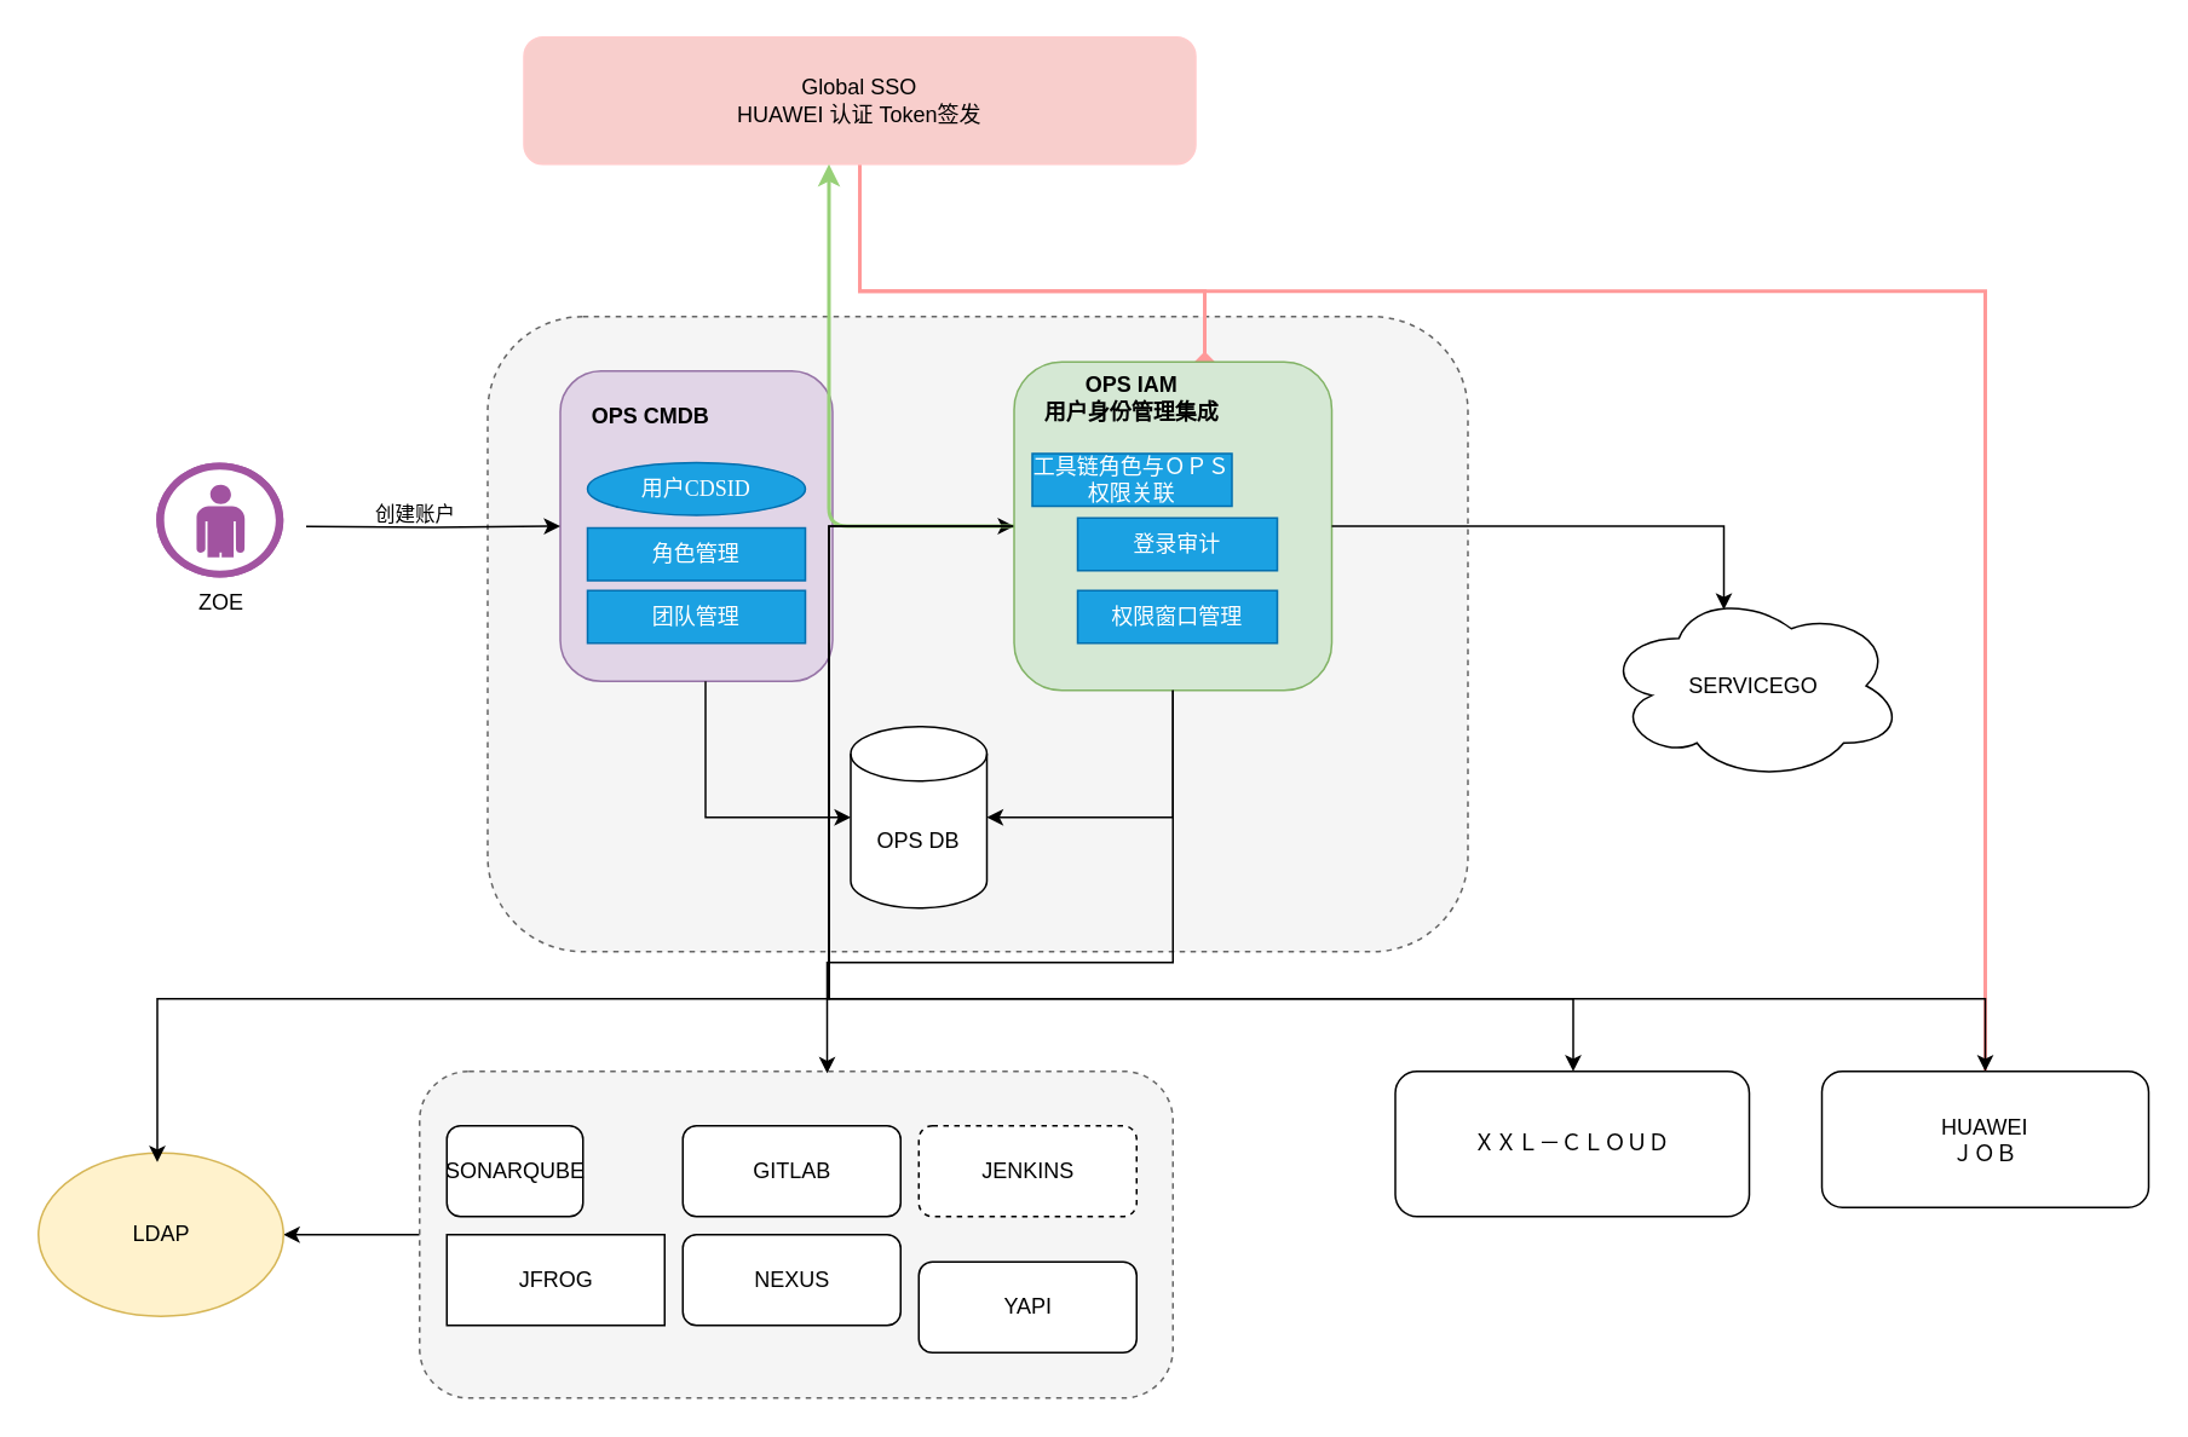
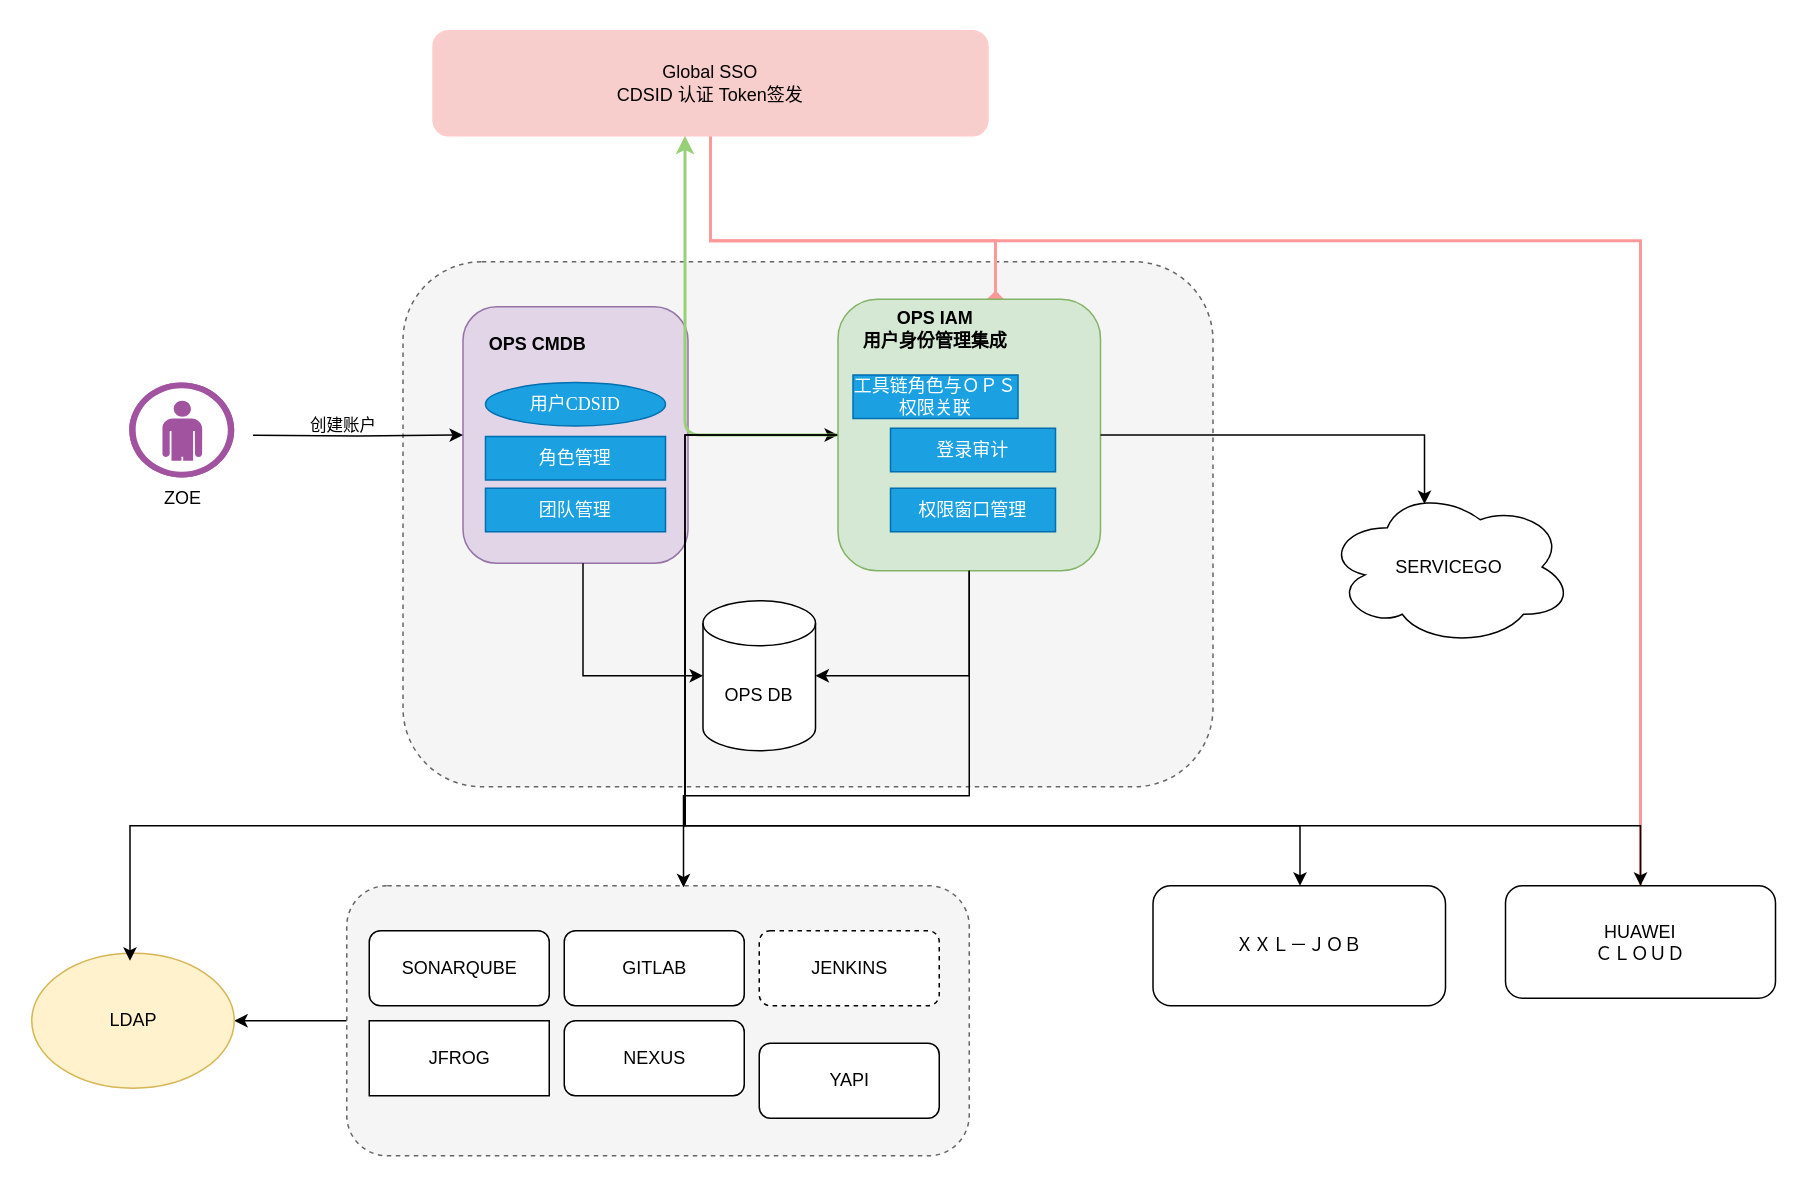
  <mxCell id="0" />
  <mxCell id="1" parent="0" />
  <mxCell id="2" value="" style="rounded=1;whiteSpace=wrap;html=1;dashed=1;fillColor=#f5f5f5;fontColor=#333333;strokeColor=#666666;" parent="1" vertex="1"><mxGeometry x="268" y="174" width="540" height="350" as="geometry" /></mxCell>
  <mxCell id="3" style="edgeStyle=orthogonalEdgeStyle;rounded=0;orthogonalLoop=1;jettySize=auto;html=1;" edge="1" parent="1" source="4" target="27"><mxGeometry relative="1" as="geometry" /></mxCell>
  <mxCell id="4" value="" style="rounded=1;whiteSpace=wrap;html=1;dashed=1;fillColor=#f5f5f5;fontColor=#333333;strokeColor=#666666;" parent="1" vertex="1"><mxGeometry x="230.5" y="590" width="415" height="180" as="geometry" /></mxCell>
  <mxCell id="5" value="GITLAB" style="rounded=1;whiteSpace=wrap;html=1;" parent="1" vertex="1"><mxGeometry x="375.5" y="620" width="120" height="50" as="geometry" /></mxCell>
  <mxCell id="6" style="edgeStyle=orthogonalEdgeStyle;rounded=0;orthogonalLoop=1;jettySize=auto;html=1;entryX=0.75;entryY=0;entryDx=0;entryDy=0;strokeColor=#FF9999;strokeWidth=2;endArrow=diamond;" parent="1" source="8" target="32" edge="1"><mxGeometry relative="1" as="geometry"><Array as="points"><mxPoint x="473" y="160" /><mxPoint x="663" y="160" /></Array></mxGeometry></mxCell>
  <mxCell id="7" style="edgeStyle=orthogonalEdgeStyle;rounded=0;orthogonalLoop=1;jettySize=auto;html=1;entryX=0.5;entryY=0;entryDx=0;entryDy=0;strokeColor=#FF9999;strokeWidth=2;endArrow=none;" edge="1" parent="1" source="8" target="20"><mxGeometry relative="1" as="geometry"><Array as="points"><mxPoint x="473" y="160" /><mxPoint x="1093" y="160" /></Array></mxGeometry></mxCell>
- <mxCell id="8" value="Global SSO&lt;br&gt;HUAWEI 认证 Token签发" style="rounded=1;whiteSpace=wrap;html=1;fillColor=#F8CECC;strokeColor=#FFCCCC;" parent="1" vertex="1"><mxGeometry x="288" y="20" width="370" height="70" as="geometry" /></mxCell>
+ <mxCell id="8" value="Global SSO&lt;br&gt;CDSID 认证 Token签发" style="rounded=1;whiteSpace=wrap;html=1;fillColor=#F8CECC;strokeColor=#FFCCCC;" parent="1" vertex="1"><mxGeometry x="288" y="20" width="370" height="70" as="geometry" /></mxCell>
  <mxCell id="9" style="edgeStyle=orthogonalEdgeStyle;rounded=0;orthogonalLoop=1;jettySize=auto;html=1;" parent="1" source="10" target="14" edge="1"><mxGeometry relative="1" as="geometry" /></mxCell>
  <mxCell id="10" value="" style="rounded=1;whiteSpace=wrap;html=1;fillColor=#e1d5e7;strokeColor=#9673a6;" parent="1" vertex="1"><mxGeometry x="308" y="204" width="150" height="171" as="geometry" /></mxCell>
  <mxCell id="11" style="edgeStyle=orthogonalEdgeStyle;rounded=1;orthogonalLoop=1;jettySize=auto;html=1;strokeColor=#97D077;jumpStyle=line;strokeWidth=2;" parent="1" source="14" target="8" edge="1"><mxGeometry relative="1" as="geometry"><Array as="points"><mxPoint x="456" y="100" /><mxPoint x="456" y="100" /></Array></mxGeometry></mxCell>
  <mxCell id="12" style="edgeStyle=orthogonalEdgeStyle;rounded=0;orthogonalLoop=1;jettySize=auto;html=1;" edge="1" parent="1" source="14" target="37"><mxGeometry relative="1" as="geometry"><Array as="points"><mxPoint x="456" y="550" /><mxPoint x="866" y="550" /></Array></mxGeometry></mxCell>
  <mxCell id="13" style="edgeStyle=orthogonalEdgeStyle;rounded=0;orthogonalLoop=1;jettySize=auto;html=1;" edge="1" parent="1" source="14" target="20"><mxGeometry relative="1" as="geometry"><Array as="points"><mxPoint x="456" y="550" /><mxPoint x="1093" y="550" /></Array></mxGeometry></mxCell>
  <mxCell id="14" value="" style="rounded=1;whiteSpace=wrap;html=1;fillColor=#d5e8d4;strokeColor=#82b366;gradientColor=none;" parent="1" vertex="1"><mxGeometry x="558" y="199" width="175" height="181" as="geometry" /></mxCell>
  <mxCell id="15" value="NEXUS" style="rounded=1;whiteSpace=wrap;html=1;" parent="1" vertex="1"><mxGeometry x="375.5" y="680" width="120" height="50" as="geometry" /></mxCell>
  <mxCell id="16" value="JFROG" style="whiteSpace=wrap;html=1;rounded=0;" parent="1" vertex="1"><mxGeometry x="245.5" y="680" width="120" height="50" as="geometry" /></mxCell>
  <mxCell id="17" value="JENKINS" style="rounded=1;whiteSpace=wrap;html=1;dashed=1;" parent="1" vertex="1"><mxGeometry x="505.5" y="620" width="120" height="50" as="geometry" /></mxCell>
- <mxCell id="18" value="SONARQUBE" style="rounded=1;whiteSpace=wrap;html=1;" parent="1" vertex="1"><mxGeometry x="245.5" y="620" width="75" height="50" as="geometry" /></mxCell>
+ <mxCell id="18" value="SONARQUBE" style="rounded=1;whiteSpace=wrap;html=1;" parent="1" vertex="1"><mxGeometry x="245.5" y="620" width="120" height="50" as="geometry" /></mxCell>
  <mxCell id="19" value="YAPI" style="rounded=1;whiteSpace=wrap;html=1;" parent="1" vertex="1"><mxGeometry x="505.5" y="695" width="120" height="50" as="geometry" /></mxCell>
- <mxCell id="20" value="HUAWEI&lt;br&gt;ＪＯＢ" style="rounded=1;whiteSpace=wrap;html=1;" parent="1" vertex="1"><mxGeometry x="1003" y="590" width="180" height="75" as="geometry" /></mxCell>
+ <mxCell id="20" value="HUAWEI&lt;br&gt;ＣＬＯＵＤ" style="rounded=1;whiteSpace=wrap;html=1;" parent="1" vertex="1"><mxGeometry x="1003" y="590" width="180" height="75" as="geometry" /></mxCell>
  <mxCell id="21" style="edgeStyle=orthogonalEdgeStyle;rounded=0;orthogonalLoop=1;jettySize=auto;html=1;" parent="1" target="10" edge="1"><mxGeometry relative="1" as="geometry"><mxPoint x="168" y="289.6" as="sourcePoint" /></mxGeometry></mxCell>
  <mxCell id="22" value="创建账户" style="edgeLabel;html=1;align=center;verticalAlign=middle;resizable=0;points=[];" parent="21" vertex="1" connectable="0"><mxGeometry x="-0.151" y="-1" relative="1" as="geometry"><mxPoint y="-9" as="offset" /></mxGeometry></mxCell>
  <mxCell id="23" value="ZOE" style="verticalLabelPosition=bottom;sketch=0;html=1;fillColor=#A153A0;strokeColor=#ffffff;verticalAlign=top;align=center;points=[[0,0.5,0],[0.125,0.25,0],[0.25,0,0],[0.5,0,0],[0.75,0,0],[0.875,0.25,0],[1,0.5,0],[0.875,0.75,0],[0.75,1,0],[0.5,1,0],[0.125,0.75,0]];pointerEvents=1;shape=mxgraph.cisco_safe.compositeIcon;bgIcon=ellipse;resIcon=mxgraph.cisco_safe.design.user;" parent="1" vertex="1"><mxGeometry x="85.5" y="254.5" width="70" height="63.25" as="geometry" /></mxCell>
  <mxCell id="24" value="OPS DB" style="shape=cylinder3;whiteSpace=wrap;html=1;boundedLbl=1;backgroundOutline=1;size=15;" parent="1" vertex="1"><mxGeometry x="468" y="400" width="75" height="100" as="geometry" /></mxCell>
  <mxCell id="25" style="edgeStyle=orthogonalEdgeStyle;rounded=0;orthogonalLoop=1;jettySize=auto;html=1;entryX=0;entryY=0.5;entryDx=0;entryDy=0;entryPerimeter=0;" parent="1" source="10" target="24" edge="1"><mxGeometry relative="1" as="geometry"><Array as="points"><mxPoint x="388" y="450" /></Array></mxGeometry></mxCell>
  <mxCell id="26" style="edgeStyle=orthogonalEdgeStyle;rounded=0;orthogonalLoop=1;jettySize=auto;html=1;entryX=1;entryY=0.5;entryDx=0;entryDy=0;entryPerimeter=0;" parent="1" source="14" target="24" edge="1"><mxGeometry relative="1" as="geometry"><Array as="points"><mxPoint x="646" y="450" /></Array></mxGeometry></mxCell>
  <mxCell id="27" value="LDAP" style="ellipse;whiteSpace=wrap;html=1;fillColor=#fff2cc;strokeColor=#d6b656;" parent="1" vertex="1"><mxGeometry x="20.5" y="635" width="135" height="90" as="geometry" /></mxCell>
  <mxCell id="28" value="&lt;b&gt;OPS CMDB&lt;/b&gt;" style="text;html=1;strokeColor=none;fillColor=none;align=center;verticalAlign=middle;whiteSpace=wrap;rounded=0;" parent="1" vertex="1"><mxGeometry x="308" y="214" width="100" height="30" as="geometry" /></mxCell>
  <mxCell id="29" value="&lt;div style=&quot;&quot;&gt;&lt;span style=&quot;font-family: Garamond; background-color: initial;&quot;&gt;用户CDSID&lt;/span&gt;&lt;/div&gt;" style="ellipse;whiteSpace=wrap;html=1;fillColor=#1ba1e2;fontColor=#ffffff;strokeColor=#006EAF;align=center;" parent="1" vertex="1"><mxGeometry x="323" y="254.5" width="120" height="29" as="geometry" /></mxCell>
  <mxCell id="30" value="角色管理" style="rounded=0;whiteSpace=wrap;html=1;fillColor=#1ba1e2;fontColor=#ffffff;strokeColor=#006EAF;" parent="1" vertex="1"><mxGeometry x="323" y="290.5" width="120" height="29" as="geometry" /></mxCell>
  <mxCell id="31" value="团队管理" style="rounded=0;whiteSpace=wrap;html=1;fillColor=#1ba1e2;fontColor=#ffffff;strokeColor=#006EAF;" parent="1" vertex="1"><mxGeometry x="323" y="325" width="120" height="29" as="geometry" /></mxCell>
  <mxCell id="32" value="&lt;b&gt;OPS IAM&lt;br style=&quot;border-color: var(--border-color);&quot;&gt;用户身份管理集成&lt;/b&gt;" style="text;html=1;strokeColor=none;fillColor=none;align=center;verticalAlign=middle;whiteSpace=wrap;rounded=0;" parent="1" vertex="1"><mxGeometry x="543" y="204" width="160" height="30" as="geometry" /></mxCell>
  <mxCell id="33" value="&lt;div style=&quot;&quot;&gt;&lt;font face=&quot;Garamond&quot;&gt;工具链角色与ＯＰＳ权限关联&lt;/font&gt;&lt;/div&gt;" style="rounded=0;whiteSpace=wrap;html=1;fillColor=#1ba1e2;fontColor=#ffffff;strokeColor=#006EAF;align=center;" parent="1" vertex="1"><mxGeometry x="568" y="249.5" width="110" height="29" as="geometry" /></mxCell>
  <mxCell id="34" value="&lt;div style=&quot;&quot;&gt;&lt;font face=&quot;Garamond&quot;&gt;登录审计&lt;/font&gt;&lt;/div&gt;" style="rounded=0;whiteSpace=wrap;html=1;fillColor=#1ba1e2;fontColor=#ffffff;strokeColor=#006EAF;align=center;" parent="1" vertex="1"><mxGeometry x="593" y="285" width="110" height="29" as="geometry" /></mxCell>
  <mxCell id="35" style="edgeStyle=orthogonalEdgeStyle;rounded=0;orthogonalLoop=1;jettySize=auto;html=1;" edge="1" parent="1"><mxGeometry relative="1" as="geometry"><mxPoint x="456" y="354" as="sourcePoint" /><mxPoint x="86" y="640" as="targetPoint" /><Array as="points"><mxPoint x="456" y="550" /><mxPoint x="86" y="550" /></Array></mxGeometry></mxCell>
  <mxCell id="36" value="&lt;div style=&quot;&quot;&gt;&lt;font face=&quot;Garamond&quot;&gt;权限窗口管理&lt;/font&gt;&lt;/div&gt;" style="rounded=0;whiteSpace=wrap;html=1;fillColor=#1ba1e2;fontColor=#ffffff;strokeColor=#006EAF;align=center;" parent="1" vertex="1"><mxGeometry x="593" y="325" width="110" height="29" as="geometry" /></mxCell>
- <mxCell id="37" value="ＸＸＬ－ＣＬＯＵＤ" style="rounded=1;whiteSpace=wrap;html=1;" parent="1" vertex="1"><mxGeometry x="768" y="590" width="195" height="80" as="geometry" /></mxCell>
+ <mxCell id="37" value="ＸＸＬ－ＪＯＢ" style="rounded=1;whiteSpace=wrap;html=1;" parent="1" vertex="1"><mxGeometry x="768" y="590" width="195" height="80" as="geometry" /></mxCell>
  <mxCell id="38" style="edgeStyle=orthogonalEdgeStyle;rounded=0;orthogonalLoop=1;jettySize=auto;html=1;entryX=0.541;entryY=0.006;entryDx=0;entryDy=0;entryPerimeter=0;" edge="1" parent="1" source="14" target="4"><mxGeometry relative="1" as="geometry"><Array as="points"><mxPoint x="646" y="530" /><mxPoint x="455" y="530" /></Array></mxGeometry></mxCell>
  <mxCell id="39" value="SERVICEGO" style="ellipse;shape=cloud;whiteSpace=wrap;html=1;" vertex="1" parent="1"><mxGeometry x="883" y="325" width="165" height="105" as="geometry" /></mxCell>
  <mxCell id="40" style="edgeStyle=orthogonalEdgeStyle;rounded=0;orthogonalLoop=1;jettySize=auto;html=1;entryX=0.4;entryY=0.1;entryDx=0;entryDy=0;entryPerimeter=0;" edge="1" parent="1" source="14" target="39"><mxGeometry relative="1" as="geometry"><Array as="points"><mxPoint x="949" y="290" /></Array></mxGeometry></mxCell>
